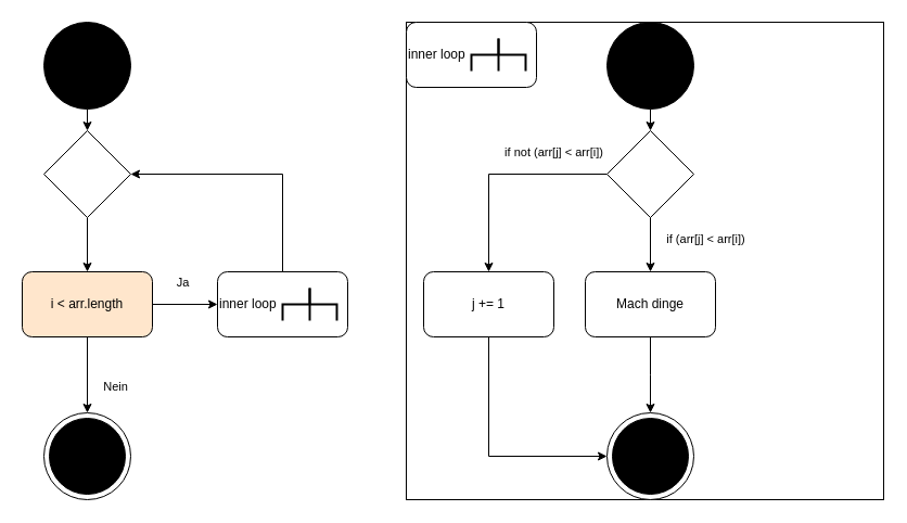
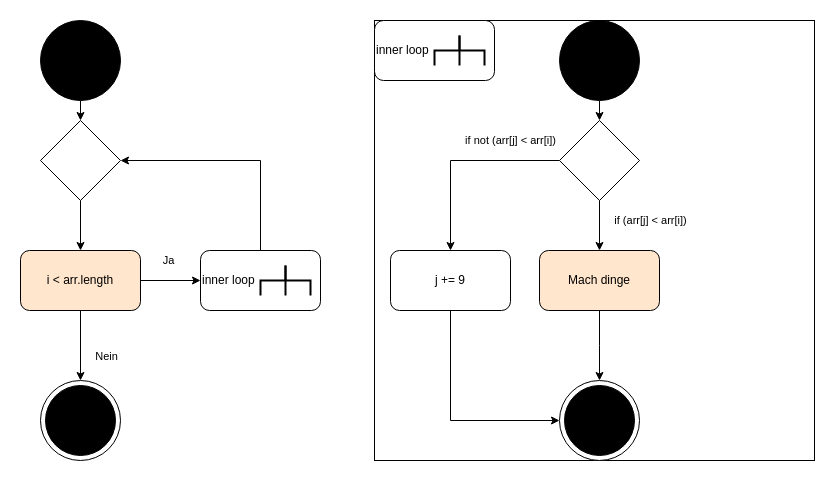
  <mxCell id="0" />
  <mxCell id="1" parent="0" />
  <mxCell id="2" value="" style="whiteSpace=wrap;html=1;aspect=fixed;" parent="1" vertex="1"><mxGeometry x="374" width="440" height="440" as="geometry" y="20" /></mxCell>
  <mxCell id="3" value="" style="group" parent="1" vertex="1" connectable="0"><mxGeometry width="316" height="440" as="geometry" x="20" y="20" /></mxCell>
  <mxCell id="4" value="" style="ellipse;whiteSpace=wrap;html=1;aspect=fixed;fillColor=#000000;" parent="3" vertex="1"><mxGeometry x="20" width="80" height="80" as="geometry" /></mxCell>
  <mxCell id="5" value="" style="group" parent="3" vertex="1" connectable="0"><mxGeometry y="120" width="316" height="320" as="geometry" /></mxCell>
  <mxCell id="6" value="i &amp;lt; arr.length" style="rounded=1;whiteSpace=wrap;html=1;fillColor=#ffe6cc;" parent="5" vertex="1"><mxGeometry y="110" width="120" height="60" as="geometry" /></mxCell>
  <mxCell id="7" style="edgeStyle=orthogonalEdgeStyle;rounded=0;orthogonalLoop=1;jettySize=auto;html=1;exitX=0.5;exitY=1;exitDx=0;exitDy=0;entryX=0.5;entryY=0;entryDx=0;entryDy=0;" parent="5" source="19" target="6" edge="1"><mxGeometry relative="1" as="geometry"><mxPoint x="60" y="60" as="sourcePoint" /></mxGeometry></mxCell>
  <mxCell id="8" value="Ja" style="edgeStyle=orthogonalEdgeStyle;rounded=0;orthogonalLoop=1;jettySize=auto;html=1;exitX=1;exitY=0.5;exitDx=0;exitDy=0;entryX=0;entryY=0.5;entryDx=0;entryDy=0;" parent="5" source="6" target="14" edge="1"><mxGeometry x="-0.053" y="20" relative="1" as="geometry"><mxPoint as="offset" /><mxPoint x="196" y="140" as="targetPoint" /></mxGeometry></mxCell>
  <mxCell id="9" value="" style="group" parent="5" vertex="1" connectable="0"><mxGeometry x="20" y="240" width="80" height="80" as="geometry" /></mxCell>
  <mxCell id="10" value="" style="ellipse;whiteSpace=wrap;html=1;aspect=fixed;" parent="9" vertex="1"><mxGeometry width="80" height="80" as="geometry" /></mxCell>
  <mxCell id="11" value="" style="ellipse;whiteSpace=wrap;html=1;aspect=fixed;fillColor=#000000;" parent="9" vertex="1"><mxGeometry x="5" y="5" width="70" height="70" as="geometry" /></mxCell>
  <mxCell id="12" value="Nein" style="edgeStyle=orthogonalEdgeStyle;rounded=0;orthogonalLoop=1;jettySize=auto;html=1;exitX=0.5;exitY=1;exitDx=0;exitDy=0;entryX=0.5;entryY=0;entryDx=0;entryDy=0;" parent="5" source="6" target="10" edge="1"><mxGeometry x="0.325" y="26" relative="1" as="geometry"><mxPoint as="offset" /><mxPoint x="60" y="230" as="targetPoint" /></mxGeometry></mxCell>
  <mxCell id="13" value="" style="group" parent="5" vertex="1" connectable="0"><mxGeometry x="180" y="110" width="120" height="60" as="geometry" /></mxCell>
  <mxCell id="14" value="inner loop" style="rounded=1;whiteSpace=wrap;html=1;align=left;" parent="13" vertex="1"><mxGeometry width="120" height="60" as="geometry" /></mxCell>
  <mxCell id="15" value="" style="group" parent="13" vertex="1" connectable="0"><mxGeometry x="60" y="15.0" width="50" height="30" as="geometry" /></mxCell>
  <mxCell id="16" value="" style="strokeWidth=2;html=1;shape=mxgraph.flowchart.annotation_2;align=left;labelPosition=right;pointerEvents=1;rotation=90;" parent="15" vertex="1"><mxGeometry x="10" y="-10.0" width="30" height="50" as="geometry" /></mxCell>
  <mxCell id="17" value="" style="endArrow=none;html=1;rounded=0;entryX=0;entryY=0.5;entryDx=0;entryDy=0;entryPerimeter=0;exitX=1;exitY=0.5;exitDx=0;exitDy=0;exitPerimeter=0;strokeWidth=2;" parent="15" source="16" target="16" edge="1"><mxGeometry width="50" height="50" relative="1" as="geometry"><mxPoint x="50" y="105" as="sourcePoint" /><mxPoint x="100" y="55" as="targetPoint" /></mxGeometry></mxCell>
  <mxCell id="18" style="edgeStyle=orthogonalEdgeStyle;rounded=0;orthogonalLoop=1;jettySize=auto;html=1;exitX=0.5;exitY=0;exitDx=0;exitDy=0;entryX=1;entryY=0.5;entryDx=0;entryDy=0;" parent="5" source="14" target="19" edge="1"><mxGeometry relative="1" as="geometry" /></mxCell>
  <mxCell id="19" value="" style="rhombus;whiteSpace=wrap;html=1;" parent="5" vertex="1"><mxGeometry x="20" y="-20" width="80" height="80" as="geometry" /></mxCell>
  <mxCell id="20" style="edgeStyle=orthogonalEdgeStyle;rounded=0;orthogonalLoop=1;jettySize=auto;html=1;exitX=0.5;exitY=1;exitDx=0;exitDy=0;entryX=0.5;entryY=0;entryDx=0;entryDy=0;" parent="3" source="4" target="19" edge="1"><mxGeometry relative="1" as="geometry"><mxPoint x="60" y="-50" as="sourcePoint" /><mxPoint x="60" y="120" as="targetPoint" /></mxGeometry></mxCell>
  <mxCell id="21" value="" style="group" parent="1" vertex="1" connectable="0"><mxGeometry x="374" y="60" width="285" height="400" as="geometry" /></mxCell>
  <mxCell id="22" value="" style="group" parent="21" vertex="1" connectable="0"><mxGeometry y="-40" width="120" height="60" as="geometry" /></mxCell>
  <mxCell id="23" value="inner loop" style="rounded=1;whiteSpace=wrap;html=1;align=left;" parent="22" vertex="1"><mxGeometry width="120" height="60" as="geometry" /></mxCell>
  <mxCell id="24" value="" style="group" parent="22" vertex="1" connectable="0"><mxGeometry x="60" y="15.0" width="50" height="30" as="geometry" /></mxCell>
  <mxCell id="25" value="" style="strokeWidth=2;html=1;shape=mxgraph.flowchart.annotation_2;align=left;labelPosition=right;pointerEvents=1;rotation=90;" parent="24" vertex="1"><mxGeometry x="10" y="-10.0" width="30" height="50" as="geometry" /></mxCell>
  <mxCell id="26" value="" style="endArrow=none;html=1;rounded=0;entryX=0;entryY=0.5;entryDx=0;entryDy=0;entryPerimeter=0;exitX=1;exitY=0.5;exitDx=0;exitDy=0;exitPerimeter=0;strokeWidth=2;" parent="24" source="25" target="25" edge="1"><mxGeometry width="50" height="50" relative="1" as="geometry"><mxPoint x="50" y="105" as="sourcePoint" /><mxPoint x="100" y="55" as="targetPoint" /></mxGeometry></mxCell>
  <mxCell id="27" value="" style="group" parent="21" vertex="1" connectable="0"><mxGeometry x="76" y="-40" width="209" height="440" as="geometry" /></mxCell>
  <mxCell id="28" value="" style="ellipse;whiteSpace=wrap;html=1;aspect=fixed;fillColor=#000000;" parent="27" vertex="1"><mxGeometry x="109" width="80" height="80" as="geometry" /></mxCell>
  <mxCell id="29" value="" style="group" parent="27" vertex="1" connectable="0"><mxGeometry x="109" y="360" width="80" height="80" as="geometry" /></mxCell>
  <mxCell id="30" value="" style="ellipse;whiteSpace=wrap;html=1;aspect=fixed;" parent="29" vertex="1"><mxGeometry width="80" height="80" as="geometry" /></mxCell>
  <mxCell id="31" value="" style="ellipse;whiteSpace=wrap;html=1;aspect=fixed;fillColor=#000000;" parent="29" vertex="1"><mxGeometry x="5" y="5" width="70" height="70" as="geometry" /></mxCell>
  <mxCell id="32" value="if not (arr[j] &amp;lt; arr[i])" style="edgeStyle=orthogonalEdgeStyle;rounded=0;orthogonalLoop=1;jettySize=auto;html=1;exitX=0;exitY=0.5;exitDx=0;exitDy=0;entryX=0.5;entryY=0;entryDx=0;entryDy=0;" parent="27" source="33" target="39" edge="1"><mxGeometry x="-0.507" y="-20" relative="1" as="geometry"><Array as="points"><mxPoint y="140" /></Array><mxPoint as="offset" /></mxGeometry></mxCell>
  <mxCell id="33" value="" style="rhombus;whiteSpace=wrap;html=1;" parent="27" vertex="1"><mxGeometry x="109" y="100" width="80" height="80" as="geometry" /></mxCell>
  <mxCell id="34" style="edgeStyle=orthogonalEdgeStyle;rounded=0;orthogonalLoop=1;jettySize=auto;html=1;exitX=0.5;exitY=1;exitDx=0;exitDy=0;entryX=0.5;entryY=0;entryDx=0;entryDy=0;" parent="27" source="28" target="33" edge="1"><mxGeometry relative="1" as="geometry" /></mxCell>
  <mxCell id="35" style="edgeStyle=orthogonalEdgeStyle;rounded=0;orthogonalLoop=1;jettySize=auto;html=1;exitX=0.5;exitY=1;exitDx=0;exitDy=0;" parent="27" source="36" edge="1"><mxGeometry relative="1" as="geometry"><mxPoint x="149" y="360" as="targetPoint" /></mxGeometry></mxCell>
- <mxCell id="36" value="Mach dinge" style="rounded=1;whiteSpace=wrap;html=1;" parent="27" vertex="1"><mxGeometry x="89" y="230" width="120" height="60" as="geometry" /></mxCell>
+ <mxCell id="36" value="Mach dinge" style="rounded=1;whiteSpace=wrap;html=1;fillColor=#ffe6cc;" parent="27" vertex="1"><mxGeometry x="89" y="230" width="120" height="60" as="geometry" /></mxCell>
  <mxCell id="37" value="if (arr[j] &lt; arr[i])" style="edgeStyle=orthogonalEdgeStyle;rounded=0;orthogonalLoop=1;jettySize=auto;html=1;exitX=0.5;exitY=1;exitDx=0;exitDy=0;" parent="27" source="33" target="36" edge="1"><mxGeometry x="-0.2" y="51" relative="1" as="geometry"><mxPoint as="offset" /></mxGeometry></mxCell>
  <mxCell id="38" style="edgeStyle=orthogonalEdgeStyle;rounded=0;orthogonalLoop=1;jettySize=auto;html=1;exitX=0.5;exitY=1;exitDx=0;exitDy=0;entryX=0;entryY=0.5;entryDx=0;entryDy=0;" parent="27" source="39" target="30" edge="1"><mxGeometry relative="1" as="geometry" /></mxCell>
- <mxCell id="39" value="j += 1" style="rounded=1;whiteSpace=wrap;html=1;" parent="27" vertex="1"><mxGeometry x="-60" y="230" width="120" height="60" as="geometry" /></mxCell>
+ <mxCell id="39" value="j += 9" style="rounded=1;whiteSpace=wrap;html=1;" parent="27" vertex="1"><mxGeometry x="-60" y="230" width="120" height="60" as="geometry" /></mxCell>
